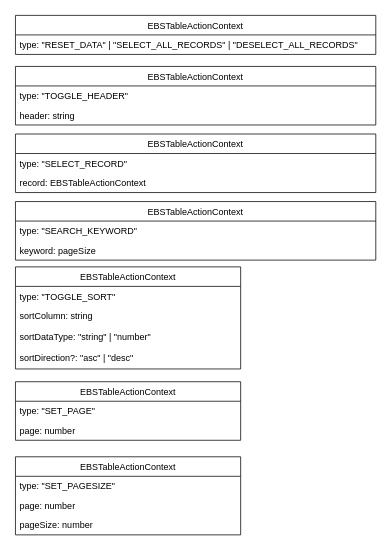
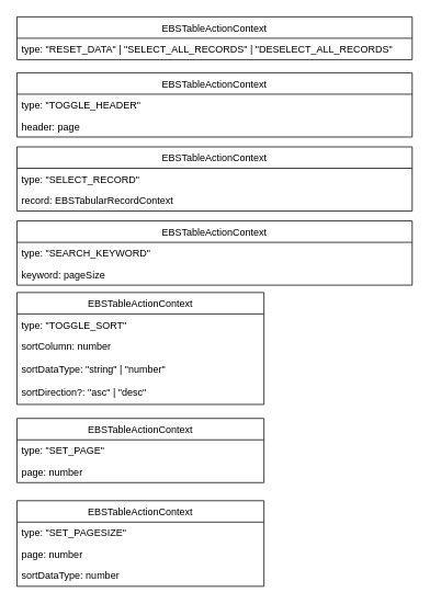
  <mxCell id="0" />
  <mxCell id="1" parent="0" />
  <mxCell id="2" value="EBSTableActionContext" style="swimlane;fontStyle=0;childLayout=stackLayout;horizontal=1;startSize=26;fillColor=none;horizontalStack=0;resizeParent=1;resizeParentMax=0;resizeLast=0;collapsible=1;marginBottom=0;" vertex="1" parent="1"><mxGeometry x="20" y="20" width="480" height="52" as="geometry" /></mxCell>
  <mxCell id="3" value="type: &quot;RESET_DATA&quot; | &quot;SELECT_ALL_RECORDS&quot; | &quot;DESELECT_ALL_RECORDS&quot; " style="text;strokeColor=none;fillColor=none;align=left;verticalAlign=top;spacingLeft=4;spacingRight=4;overflow=hidden;rotatable=0;points=[[0,0.5],[1,0.5]];portConstraint=eastwest;" vertex="1" parent="2"><mxGeometry y="26" width="480" height="26" as="geometry" /></mxCell>
  <mxCell id="4" value="EBSTableActionContext" style="swimlane;fontStyle=0;childLayout=stackLayout;horizontal=1;startSize=26;fillColor=none;horizontalStack=0;resizeParent=1;resizeParentMax=0;resizeLast=0;collapsible=1;marginBottom=0;" vertex="1" parent="1"><mxGeometry x="20" y="88" width="480" height="78" as="geometry" /></mxCell>
  <mxCell id="5" value="type: &quot;TOGGLE_HEADER&quot;" style="text;strokeColor=none;fillColor=none;align=left;verticalAlign=top;spacingLeft=4;spacingRight=4;overflow=hidden;rotatable=0;points=[[0,0.5],[1,0.5]];portConstraint=eastwest;" vertex="1" parent="4"><mxGeometry y="26" width="480" height="26" as="geometry" /></mxCell>
- <mxCell id="6" value="header: string" style="text;strokeColor=none;fillColor=none;align=left;verticalAlign=top;spacingLeft=4;spacingRight=4;overflow=hidden;rotatable=0;points=[[0,0.5],[1,0.5]];portConstraint=eastwest;" vertex="1" parent="4"><mxGeometry y="52" width="480" height="26" as="geometry" /></mxCell>
+ <mxCell id="6" value="header: page" style="text;strokeColor=none;fillColor=none;align=left;verticalAlign=top;spacingLeft=4;spacingRight=4;overflow=hidden;rotatable=0;points=[[0,0.5],[1,0.5]];portConstraint=eastwest;" vertex="1" parent="4"><mxGeometry y="52" width="480" height="26" as="geometry" /></mxCell>
  <mxCell id="7" value="EBSTableActionContext" style="swimlane;fontStyle=0;childLayout=stackLayout;horizontal=1;startSize=26;fillColor=none;horizontalStack=0;resizeParent=1;resizeParentMax=0;resizeLast=0;collapsible=1;marginBottom=0;" vertex="1" parent="1"><mxGeometry x="20" y="178" width="480" height="78" as="geometry" /></mxCell>
  <mxCell id="8" value="type: &quot;SELECT_RECORD&quot;" style="text;strokeColor=none;fillColor=none;align=left;verticalAlign=top;spacingLeft=4;spacingRight=4;overflow=hidden;rotatable=0;points=[[0,0.5],[1,0.5]];portConstraint=eastwest;" vertex="1" parent="7"><mxGeometry y="26" width="480" height="26" as="geometry" /></mxCell>
- <mxCell id="9" value="record: EBSTableActionContext" style="text;strokeColor=none;fillColor=none;align=left;verticalAlign=top;spacingLeft=4;spacingRight=4;overflow=hidden;rotatable=0;points=[[0,0.5],[1,0.5]];portConstraint=eastwest;" vertex="1" parent="7"><mxGeometry y="52" width="480" height="26" as="geometry" /></mxCell>
+ <mxCell id="9" value="record: EBSTabularRecordContext" style="text;strokeColor=none;fillColor=none;align=left;verticalAlign=top;spacingLeft=4;spacingRight=4;overflow=hidden;rotatable=0;points=[[0,0.5],[1,0.5]];portConstraint=eastwest;" vertex="1" parent="7"><mxGeometry y="52" width="480" height="26" as="geometry" /></mxCell>
  <mxCell id="10" value="EBSTableActionContext" style="swimlane;fontStyle=0;childLayout=stackLayout;horizontal=1;startSize=26;fillColor=none;horizontalStack=0;resizeParent=1;resizeParentMax=0;resizeLast=0;collapsible=1;marginBottom=0;" vertex="1" parent="1"><mxGeometry x="20" y="268" width="480" height="78" as="geometry" /></mxCell>
  <mxCell id="11" value="type: &quot;SEARCH_KEYWORD&quot;" style="text;strokeColor=none;fillColor=none;align=left;verticalAlign=top;spacingLeft=4;spacingRight=4;overflow=hidden;rotatable=0;points=[[0,0.5],[1,0.5]];portConstraint=eastwest;" vertex="1" parent="10"><mxGeometry y="26" width="480" height="26" as="geometry" /></mxCell>
  <mxCell id="12" value="keyword: pageSize" style="text;strokeColor=none;fillColor=none;align=left;verticalAlign=top;spacingLeft=4;spacingRight=4;overflow=hidden;rotatable=0;points=[[0,0.5],[1,0.5]];portConstraint=eastwest;" vertex="1" parent="10"><mxGeometry y="52" width="480" height="26" as="geometry" /></mxCell>
  <mxCell id="13" value="EBSTableActionContext" style="swimlane;fontStyle=0;childLayout=stackLayout;horizontal=1;startSize=26;fillColor=none;horizontalStack=0;resizeParent=1;resizeParentMax=0;resizeLast=0;collapsible=1;marginBottom=0;" vertex="1" parent="1"><mxGeometry x="20" y="355" width="300" height="136" as="geometry" /></mxCell>
  <mxCell id="14" value="type: &quot;TOGGLE_SORT&quot;" style="text;strokeColor=none;fillColor=none;align=left;verticalAlign=top;spacingLeft=4;spacingRight=4;overflow=hidden;rotatable=0;points=[[0,0.5],[1,0.5]];portConstraint=eastwest;" vertex="1" parent="13"><mxGeometry y="26" width="300" height="26" as="geometry" /></mxCell>
- <mxCell id="15" value="sortColumn: string" style="text;strokeColor=none;fillColor=none;align=left;verticalAlign=top;spacingLeft=4;spacingRight=4;overflow=hidden;rotatable=0;points=[[0,0.5],[1,0.5]];portConstraint=eastwest;" vertex="1" parent="13"><mxGeometry y="52" width="300" height="28" as="geometry" /></mxCell>
+ <mxCell id="15" value="sortColumn: number" style="text;strokeColor=none;fillColor=none;align=left;verticalAlign=top;spacingLeft=4;spacingRight=4;overflow=hidden;rotatable=0;points=[[0,0.5],[1,0.5]];portConstraint=eastwest;" vertex="1" parent="13"><mxGeometry y="52" width="300" height="28" as="geometry" /></mxCell>
  <mxCell id="16" value="sortDataType: &quot;string&quot; | &quot;number&quot;" style="text;strokeColor=none;fillColor=none;align=left;verticalAlign=top;spacingLeft=4;spacingRight=4;overflow=hidden;rotatable=0;points=[[0,0.5],[1,0.5]];portConstraint=eastwest;" vertex="1" parent="13"><mxGeometry y="80" width="300" height="28" as="geometry" /></mxCell>
  <mxCell id="17" value="sortDirection?: &quot;asc&quot; | &quot;desc&quot;" style="text;strokeColor=none;fillColor=none;align=left;verticalAlign=top;spacingLeft=4;spacingRight=4;overflow=hidden;rotatable=0;points=[[0,0.5],[1,0.5]];portConstraint=eastwest;" vertex="1" parent="13"><mxGeometry y="108" width="300" height="28" as="geometry" /></mxCell>
  <mxCell id="18" value="EBSTableActionContext" style="swimlane;fontStyle=0;childLayout=stackLayout;horizontal=1;startSize=26;fillColor=none;horizontalStack=0;resizeParent=1;resizeParentMax=0;resizeLast=0;collapsible=1;marginBottom=0;" vertex="1" parent="1"><mxGeometry x="20" y="508" width="300" height="78" as="geometry" /></mxCell>
  <mxCell id="19" value="type: &quot;SET_PAGE&quot;" style="text;strokeColor=none;fillColor=none;align=left;verticalAlign=top;spacingLeft=4;spacingRight=4;overflow=hidden;rotatable=0;points=[[0,0.5],[1,0.5]];portConstraint=eastwest;" vertex="1" parent="18"><mxGeometry y="26" width="300" height="26" as="geometry" /></mxCell>
  <mxCell id="20" value="page: number" style="text;strokeColor=none;fillColor=none;align=left;verticalAlign=top;spacingLeft=4;spacingRight=4;overflow=hidden;rotatable=0;points=[[0,0.5],[1,0.5]];portConstraint=eastwest;" vertex="1" parent="18"><mxGeometry y="52" width="300" height="26" as="geometry" /></mxCell>
  <mxCell id="21" value="EBSTableActionContext" style="swimlane;fontStyle=0;childLayout=stackLayout;horizontal=1;startSize=26;fillColor=none;horizontalStack=0;resizeParent=1;resizeParentMax=0;resizeLast=0;collapsible=1;marginBottom=0;" vertex="1" parent="1"><mxGeometry x="20" y="608" width="300" height="104" as="geometry" /></mxCell>
  <mxCell id="22" value="type: &quot;SET_PAGESIZE&quot;" style="text;strokeColor=none;fillColor=none;align=left;verticalAlign=top;spacingLeft=4;spacingRight=4;overflow=hidden;rotatable=0;points=[[0,0.5],[1,0.5]];portConstraint=eastwest;" vertex="1" parent="21"><mxGeometry y="26" width="300" height="26" as="geometry" /></mxCell>
  <mxCell id="23" value="page: number" style="text;strokeColor=none;fillColor=none;align=left;verticalAlign=top;spacingLeft=4;spacingRight=4;overflow=hidden;rotatable=0;points=[[0,0.5],[1,0.5]];portConstraint=eastwest;" vertex="1" parent="21"><mxGeometry y="52" width="300" height="26" as="geometry" /></mxCell>
- <mxCell id="24" value="pageSize: number" style="text;strokeColor=none;fillColor=none;align=left;verticalAlign=top;spacingLeft=4;spacingRight=4;overflow=hidden;rotatable=0;points=[[0,0.5],[1,0.5]];portConstraint=eastwest;" vertex="1" parent="21"><mxGeometry y="78" width="300" height="26" as="geometry" /></mxCell>
+ <mxCell id="24" value="sortDataType: number" style="text;strokeColor=none;fillColor=none;align=left;verticalAlign=top;spacingLeft=4;spacingRight=4;overflow=hidden;rotatable=0;points=[[0,0.5],[1,0.5]];portConstraint=eastwest;" vertex="1" parent="21"><mxGeometry y="78" width="300" height="26" as="geometry" /></mxCell>
